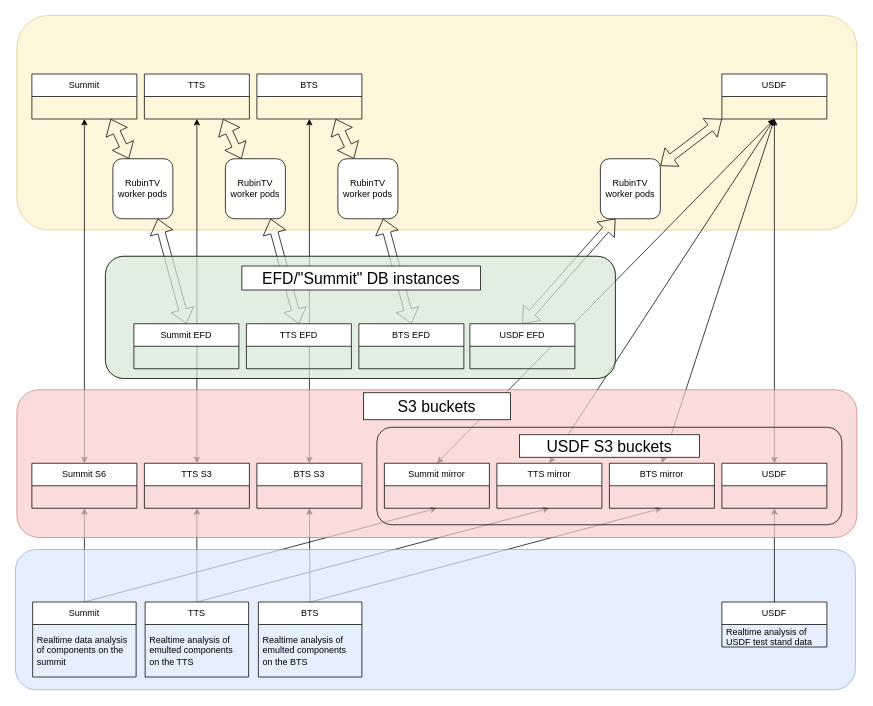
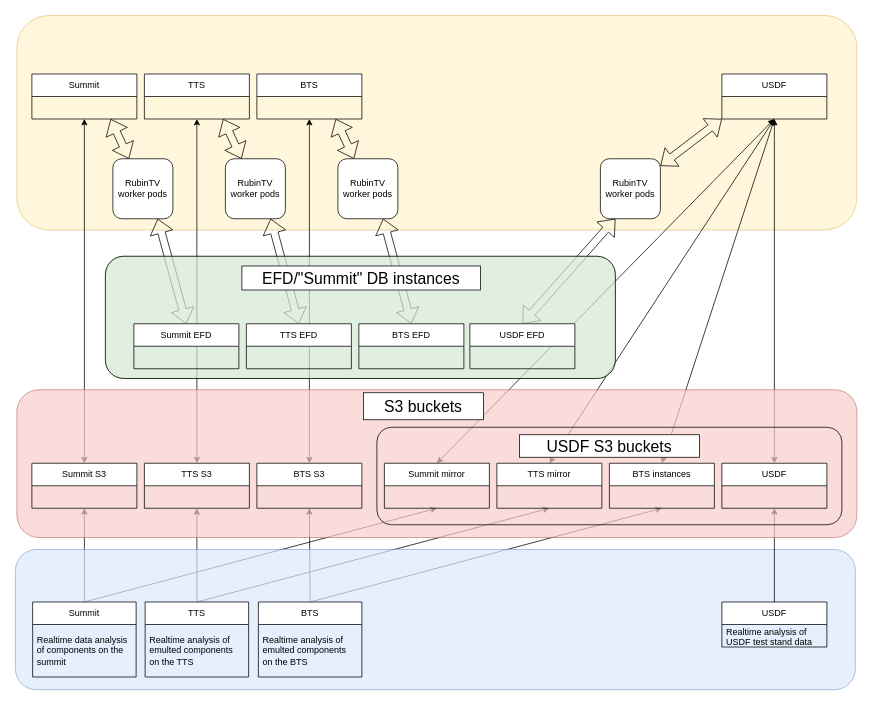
  <mxCell id="0" />
  <mxCell id="1" parent="0" />
  <mxCell id="2" value="" style="rounded=1;whiteSpace=wrap;html=1;fillColor=#fff2cc;strokeColor=#d6b656;opacity=70;" parent="1" vertex="1"><mxGeometry x="22" y="20" width="1120" height="286" as="geometry" /></mxCell>
  <mxCell id="3" value="" style="endArrow=classic;html=1;rounded=0;exitX=0.5;exitY=0;exitDx=0;exitDy=0;entryX=0.5;entryY=1;entryDx=0;entryDy=0;startArrow=classic;startFill=1;" parent="1" source="30" target="61" edge="1"><mxGeometry width="50" height="50" relative="1" as="geometry"><mxPoint x="-40" y="639" as="sourcePoint" /><mxPoint x="10" y="589" as="targetPoint" /></mxGeometry></mxCell>
  <mxCell id="4" value="" style="endArrow=classic;html=1;rounded=0;exitX=0.5;exitY=0;exitDx=0;exitDy=0;entryX=0.5;entryY=1;entryDx=0;entryDy=0;startArrow=classic;startFill=1;" parent="1" source="29" target="60" edge="1"><mxGeometry width="50" height="50" relative="1" as="geometry"><mxPoint x="122" y="627" as="sourcePoint" /><mxPoint x="262" y="-3" as="targetPoint" /></mxGeometry></mxCell>
  <mxCell id="5" value="" style="endArrow=classic;html=1;rounded=0;exitX=0.5;exitY=0;exitDx=0;exitDy=0;entryX=0.5;entryY=1;entryDx=0;entryDy=0;startArrow=classic;startFill=1;" parent="1" source="31" target="62" edge="1"><mxGeometry width="50" height="50" relative="1" as="geometry"><mxPoint x="272" y="627" as="sourcePoint" /><mxPoint x="412" y="-33" as="targetPoint" /></mxGeometry></mxCell>
  <mxCell id="6" value="" style="endArrow=classic;html=1;rounded=0;exitX=0.5;exitY=0;exitDx=0;exitDy=0;entryX=0.5;entryY=1;entryDx=0;entryDy=0;" parent="1" source="17" target="30" edge="1"><mxGeometry width="50" height="50" relative="1" as="geometry"><mxPoint x="690" y="632" as="sourcePoint" /><mxPoint x="112" y="660" as="targetPoint" /></mxGeometry></mxCell>
  <mxCell id="7" value="" style="endArrow=classic;html=1;rounded=0;entryX=0.5;entryY=1;entryDx=0;entryDy=0;exitX=0.5;exitY=0;exitDx=0;exitDy=0;" parent="1" source="17" target="47" edge="1"><mxGeometry width="50" height="50" relative="1" as="geometry"><mxPoint x="690" y="632" as="sourcePoint" /><mxPoint x="581.72" y="659.94" as="targetPoint" /></mxGeometry></mxCell>
  <mxCell id="8" value="" style="endArrow=classic;html=1;rounded=0;exitX=0.5;exitY=0;exitDx=0;exitDy=0;entryX=0.5;entryY=1;entryDx=0;entryDy=0;" parent="1" source="19" target="29" edge="1"><mxGeometry width="50" height="50" relative="1" as="geometry"><mxPoint x="362" y="802" as="sourcePoint" /><mxPoint x="261.904" y="660" as="targetPoint" /></mxGeometry></mxCell>
  <mxCell id="9" value="" style="endArrow=classic;html=1;rounded=0;exitX=0.5;exitY=0;exitDx=0;exitDy=0;entryX=0.5;entryY=1;entryDx=0;entryDy=0;" parent="1" source="19" target="48" edge="1"><mxGeometry width="50" height="50" relative="1" as="geometry"><mxPoint x="440" y="802" as="sourcePoint" /><mxPoint x="731.86" y="659.94" as="targetPoint" /></mxGeometry></mxCell>
  <mxCell id="10" value="" style="endArrow=classic;html=1;rounded=0;exitX=0.5;exitY=0;exitDx=0;exitDy=0;entryX=0.5;entryY=1;entryDx=0;entryDy=0;" parent="1" source="21" target="31" edge="1"><mxGeometry width="50" height="50" relative="1" as="geometry"><mxPoint x="445" y="812" as="sourcePoint" /><mxPoint x="409.06" y="660" as="targetPoint" /></mxGeometry></mxCell>
  <mxCell id="11" value="" style="endArrow=classic;html=1;rounded=0;exitX=0.5;exitY=0;exitDx=0;exitDy=0;entryX=0.5;entryY=1;entryDx=0;entryDy=0;" parent="1" source="21" target="50" edge="1"><mxGeometry width="50" height="50" relative="1" as="geometry"><mxPoint x="581" y="812" as="sourcePoint" /><mxPoint x="882.14" y="659.94" as="targetPoint" /></mxGeometry></mxCell>
  <mxCell id="12" value="" style="endArrow=classic;html=1;rounded=0;exitX=0.5;exitY=0;exitDx=0;exitDy=0;startArrow=classic;startFill=1;entryX=0.5;entryY=1;entryDx=0;entryDy=0;" parent="1" source="49" target="63" edge="1"><mxGeometry width="50" height="50" relative="1" as="geometry"><mxPoint x="1032" y="609" as="sourcePoint" /><mxPoint x="1032" y="-33" as="targetPoint" /></mxGeometry></mxCell>
  <mxCell id="13" value="" style="endArrow=classic;html=1;rounded=0;exitX=0.5;exitY=0;exitDx=0;exitDy=0;startArrow=classic;startFill=1;entryX=0.5;entryY=1;entryDx=0;entryDy=0;" parent="1" source="50" target="63" edge="1"><mxGeometry width="50" height="50" relative="1" as="geometry"><mxPoint x="1032" y="609" as="sourcePoint" /><mxPoint x="1028.617" y="-33" as="targetPoint" /></mxGeometry></mxCell>
  <mxCell id="14" value="" style="endArrow=classic;html=1;rounded=0;exitX=0.5;exitY=0;exitDx=0;exitDy=0;startArrow=classic;startFill=1;entryX=0.5;entryY=1;entryDx=0;entryDy=0;" parent="1" source="48" target="63" edge="1"><mxGeometry width="50" height="50" relative="1" as="geometry"><mxPoint x="1032" y="609" as="sourcePoint" /><mxPoint x="1025.233" y="-33" as="targetPoint" /></mxGeometry></mxCell>
  <mxCell id="15" value="" style="endArrow=classic;html=1;rounded=0;exitX=0.5;exitY=0;exitDx=0;exitDy=0;startArrow=classic;startFill=1;entryX=0.5;entryY=1;entryDx=0;entryDy=0;" parent="1" source="47" target="63" edge="1"><mxGeometry width="50" height="50" relative="1" as="geometry"><mxPoint x="690" y="479" as="sourcePoint" /><mxPoint x="1021.85" y="-33" as="targetPoint" /></mxGeometry></mxCell>
  <mxCell id="16" value="" style="rounded=1;whiteSpace=wrap;html=1;fillColor=#dae8fc;strokeColor=#6c8ebf;opacity=70;" parent="1" vertex="1"><mxGeometry x="20" y="732" width="1120" height="187" as="geometry" /></mxCell>
  <mxCell id="17" value="Summit" style="swimlane;fontStyle=0;childLayout=stackLayout;horizontal=1;startSize=30;horizontalStack=0;resizeParent=1;resizeParentMax=0;resizeLast=0;collapsible=1;marginBottom=0;whiteSpace=wrap;html=1;" parent="1" vertex="1"><mxGeometry x="43" y="802" width="138" height="100" as="geometry" /></mxCell>
  <mxCell id="18" value="Realtime data analysis of components on the summit" style="text;strokeColor=none;fillColor=none;align=left;verticalAlign=middle;spacingLeft=4;spacingRight=4;overflow=hidden;points=[[0,0.5],[1,0.5]];portConstraint=eastwest;rotatable=0;whiteSpace=wrap;html=1;" parent="17" vertex="1"><mxGeometry y="30" width="138" height="70" as="geometry" /></mxCell>
  <mxCell id="19" value="TTS" style="swimlane;fontStyle=0;childLayout=stackLayout;horizontal=1;startSize=30;horizontalStack=0;resizeParent=1;resizeParentMax=0;resizeLast=0;collapsible=1;marginBottom=0;whiteSpace=wrap;html=1;" parent="1" vertex="1"><mxGeometry x="193" y="802" width="138" height="100" as="geometry" /></mxCell>
  <mxCell id="20" value="Realtime analysis of emulted components on the TTS" style="text;strokeColor=none;fillColor=none;align=left;verticalAlign=middle;spacingLeft=4;spacingRight=4;overflow=hidden;points=[[0,0.5],[1,0.5]];portConstraint=eastwest;rotatable=0;whiteSpace=wrap;html=1;" parent="19" vertex="1"><mxGeometry y="30" width="138" height="70" as="geometry" /></mxCell>
  <mxCell id="21" value="BTS" style="swimlane;fontStyle=0;childLayout=stackLayout;horizontal=1;startSize=30;horizontalStack=0;resizeParent=1;resizeParentMax=0;resizeLast=0;collapsible=1;marginBottom=0;whiteSpace=wrap;html=1;" parent="1" vertex="1"><mxGeometry x="344" y="802" width="138" height="100" as="geometry" /></mxCell>
  <mxCell id="22" value="Realtime analysis of emulted components on the BTS" style="text;strokeColor=none;fillColor=none;align=left;verticalAlign=middle;spacingLeft=4;spacingRight=4;overflow=hidden;points=[[0,0.5],[1,0.5]];portConstraint=eastwest;rotatable=0;whiteSpace=wrap;html=1;" parent="21" vertex="1"><mxGeometry y="30" width="138" height="70" as="geometry" /></mxCell>
  <mxCell id="23" value="USDF" style="swimlane;fontStyle=0;childLayout=stackLayout;horizontal=1;startSize=30;horizontalStack=0;resizeParent=1;resizeParentMax=0;resizeLast=0;collapsible=1;marginBottom=0;whiteSpace=wrap;html=1;" parent="1" vertex="1"><mxGeometry x="962" y="802" width="140" height="60" as="geometry" /></mxCell>
  <mxCell id="24" value="Realtime analysis of USDF test stand data" style="text;strokeColor=none;fillColor=none;align=left;verticalAlign=middle;spacingLeft=4;spacingRight=4;overflow=hidden;points=[[0,0.5],[1,0.5]];portConstraint=eastwest;rotatable=0;whiteSpace=wrap;html=1;" parent="23" vertex="1"><mxGeometry y="30" width="140" height="30" as="geometry" /></mxCell>
  <mxCell id="25" value="" style="endArrow=classic;html=1;rounded=0;exitX=0.5;exitY=0;exitDx=0;exitDy=0;entryX=0.5;entryY=1;entryDx=0;entryDy=0;" parent="1" source="23" target="49" edge="1"><mxGeometry width="50" height="50" relative="1" as="geometry"><mxPoint x="450" y="812" as="sourcePoint" /><mxPoint x="1032" y="660" as="targetPoint" /></mxGeometry></mxCell>
  <mxCell id="26" value="" style="rounded=1;whiteSpace=wrap;html=1;fillColor=#f8cecc;strokeColor=#b85450;opacity=70;" parent="1" vertex="1"><mxGeometry x="22" y="519" width="1120" height="197" as="geometry" /></mxCell>
- <mxCell id="27" value="&lt;font style=&quot;font-size: 21px;&quot;&gt;S3 buckets&lt;br&gt;&lt;/font&gt;" style="text;html=1;strokeColor=default;fillColor=default;align=center;verticalAlign=middle;whiteSpace=wrap;rounded=0;" parent="1" vertex="1"><mxGeometry x="484" y="523" width="196" height="36" as="geometry" /></mxCell>
+ <mxCell id="27" value="&lt;font style=&quot;font-size: 21px;&quot;&gt;S3 buckets&lt;br&gt;&lt;/font&gt;" style="text;html=1;strokeColor=default;fillColor=default;align=center;verticalAlign=middle;whiteSpace=wrap;rounded=0;" parent="1" vertex="1"><mxGeometry x="484" y="523" width="160" height="36" as="geometry" /></mxCell>
  <mxCell id="28" value="" style="group" parent="1" vertex="1" connectable="0"><mxGeometry x="42" y="617" width="440" height="120" as="geometry" /></mxCell>
  <mxCell id="29" value="TTS&amp;nbsp;S3" style="swimlane;fontStyle=0;childLayout=stackLayout;horizontal=1;startSize=30;horizontalStack=0;resizeParent=1;resizeParentMax=0;resizeLast=0;collapsible=1;marginBottom=0;whiteSpace=wrap;html=1;" parent="28" vertex="1"><mxGeometry x="150" width="140" height="60" as="geometry" /></mxCell>
- <mxCell id="30" value="Summit S6" style="swimlane;fontStyle=0;childLayout=stackLayout;horizontal=1;startSize=30;horizontalStack=0;resizeParent=1;resizeParentMax=0;resizeLast=0;collapsible=1;marginBottom=0;whiteSpace=wrap;html=1;" parent="28" vertex="1"><mxGeometry width="140" height="60" as="geometry" /></mxCell>
+ <mxCell id="30" value="Summit S3" style="swimlane;fontStyle=0;childLayout=stackLayout;horizontal=1;startSize=30;horizontalStack=0;resizeParent=1;resizeParentMax=0;resizeLast=0;collapsible=1;marginBottom=0;whiteSpace=wrap;html=1;" parent="28" vertex="1"><mxGeometry width="140" height="60" as="geometry" /></mxCell>
  <mxCell id="31" value="BTS&amp;nbsp;S3" style="swimlane;fontStyle=0;childLayout=stackLayout;horizontal=1;startSize=30;horizontalStack=0;resizeParent=1;resizeParentMax=0;resizeLast=0;collapsible=1;marginBottom=0;whiteSpace=wrap;html=1;" parent="28" vertex="1"><mxGeometry x="300" width="140" height="60" as="geometry" /></mxCell>
  <mxCell id="32" value="" style="shape=flexArrow;endArrow=classic;startArrow=classic;html=1;rounded=0;entryX=0.75;entryY=1;entryDx=0;entryDy=0;" parent="1" source="37" target="61" edge="1"><mxGeometry width="100" height="100" relative="1" as="geometry"><mxPoint x="157" y="212" as="sourcePoint" /><mxPoint x="147" y="99" as="targetPoint" /></mxGeometry></mxCell>
  <mxCell id="33" value="" style="shape=flexArrow;endArrow=classic;startArrow=classic;html=1;rounded=0;entryX=0.75;entryY=1;entryDx=0;entryDy=0;" parent="1" source="39" target="60" edge="1"><mxGeometry width="100" height="100" relative="1" as="geometry"><mxPoint x="-380" y="372" as="sourcePoint" /><mxPoint x="297.56" y="69" as="targetPoint" /></mxGeometry></mxCell>
  <mxCell id="34" value="" style="shape=flexArrow;endArrow=classic;startArrow=classic;html=1;rounded=0;entryX=0.75;entryY=1;entryDx=0;entryDy=0;" parent="1" source="41" target="62" edge="1"><mxGeometry width="100" height="100" relative="1" as="geometry"><mxPoint x="-330" y="441" as="sourcePoint" /><mxPoint x="447.56" y="39" as="targetPoint" /></mxGeometry></mxCell>
  <mxCell id="35" value="" style="shape=flexArrow;endArrow=classic;startArrow=classic;html=1;rounded=0;entryX=0;entryY=1;entryDx=0;entryDy=0;" parent="1" source="43" target="63" edge="1"><mxGeometry width="100" height="100" relative="1" as="geometry"><mxPoint x="-320" y="451" as="sourcePoint" /><mxPoint x="962.28" y="38.97" as="targetPoint" /></mxGeometry></mxCell>
  <mxCell id="36" value="" style="shape=flexArrow;endArrow=classic;startArrow=classic;html=1;rounded=0;exitX=0.5;exitY=0;exitDx=0;exitDy=0;entryX=0.747;entryY=1;entryDx=0;entryDy=0;entryPerimeter=0;" parent="1" source="54" target="37" edge="1"><mxGeometry width="100" height="100" relative="1" as="geometry"><mxPoint x="248" y="431" as="sourcePoint" /><mxPoint x="147" y="99" as="targetPoint" /></mxGeometry></mxCell>
  <mxCell id="37" value="RubinTV worker pods" style="rounded=1;whiteSpace=wrap;html=1;" parent="1" vertex="1"><mxGeometry x="150" y="211" width="80" height="80" as="geometry" /></mxCell>
  <mxCell id="38" value="" style="shape=flexArrow;endArrow=classic;startArrow=classic;html=1;rounded=0;exitX=0.5;exitY=0;exitDx=0;exitDy=0;entryX=0.754;entryY=1;entryDx=0;entryDy=0;entryPerimeter=0;" parent="1" source="55" target="39" edge="1"><mxGeometry width="100" height="100" relative="1" as="geometry"><mxPoint x="398" y="431" as="sourcePoint" /><mxPoint x="298" y="99" as="targetPoint" /></mxGeometry></mxCell>
  <mxCell id="39" value="RubinTV worker pods" style="rounded=1;whiteSpace=wrap;html=1;" parent="1" vertex="1"><mxGeometry x="300" y="211" width="80" height="80" as="geometry" /></mxCell>
  <mxCell id="40" value="" style="shape=flexArrow;endArrow=classic;startArrow=classic;html=1;rounded=0;exitX=0.5;exitY=0;exitDx=0;exitDy=0;entryX=0.754;entryY=1;entryDx=0;entryDy=0;entryPerimeter=0;" parent="1" source="56" target="41" edge="1"><mxGeometry width="100" height="100" relative="1" as="geometry"><mxPoint x="548" y="431" as="sourcePoint" /><mxPoint x="448" y="99" as="targetPoint" /></mxGeometry></mxCell>
  <mxCell id="41" value="RubinTV worker pods" style="rounded=1;whiteSpace=wrap;html=1;" parent="1" vertex="1"><mxGeometry x="450" y="211" width="80" height="80" as="geometry" /></mxCell>
  <mxCell id="42" value="" style="shape=flexArrow;endArrow=classic;startArrow=classic;html=1;rounded=0;exitX=0.5;exitY=0;exitDx=0;exitDy=0;entryX=0.25;entryY=1;entryDx=0;entryDy=0;" parent="1" source="57" target="43" edge="1"><mxGeometry width="100" height="100" relative="1" as="geometry"><mxPoint x="696" y="431" as="sourcePoint" /><mxPoint x="962" y="99" as="targetPoint" /></mxGeometry></mxCell>
  <mxCell id="43" value="RubinTV worker pods" style="rounded=1;whiteSpace=wrap;html=1;" parent="1" vertex="1"><mxGeometry x="800" y="211" width="80" height="80" as="geometry" /></mxCell>
  <mxCell id="44" value="" style="group;fillColor=#d5e8d4;strokeColor=#82b366;rounded=1;opacity=70;container=0;" parent="1" vertex="1" connectable="0"><mxGeometry x="140" y="341" width="680" height="163" as="geometry" /></mxCell>
  <mxCell id="45" value="" style="rounded=1;whiteSpace=wrap;html=1;fillColor=none;" parent="1" vertex="1"><mxGeometry x="502" y="569" width="620" height="130" as="geometry" /></mxCell>
  <mxCell id="46" value="" style="group" parent="1" vertex="1" connectable="0"><mxGeometry x="512" y="617" width="590" height="120" as="geometry" /></mxCell>
  <mxCell id="47" value="Summit mirror" style="swimlane;fontStyle=0;childLayout=stackLayout;horizontal=1;startSize=30;horizontalStack=0;resizeParent=1;resizeParentMax=0;resizeLast=0;collapsible=1;marginBottom=0;whiteSpace=wrap;html=1;" parent="46" vertex="1"><mxGeometry width="140" height="60" as="geometry" /></mxCell>
  <mxCell id="48" value="TTS mirror" style="swimlane;fontStyle=0;childLayout=stackLayout;horizontal=1;startSize=30;horizontalStack=0;resizeParent=1;resizeParentMax=0;resizeLast=0;collapsible=1;marginBottom=0;whiteSpace=wrap;html=1;" parent="46" vertex="1"><mxGeometry x="150" width="140" height="60" as="geometry" /></mxCell>
  <mxCell id="49" value="USDF&lt;br&gt;" style="swimlane;fontStyle=0;childLayout=stackLayout;horizontal=1;startSize=30;horizontalStack=0;resizeParent=1;resizeParentMax=0;resizeLast=0;collapsible=1;marginBottom=0;whiteSpace=wrap;html=1;" parent="46" vertex="1"><mxGeometry x="450" width="140" height="60" as="geometry" /></mxCell>
- <mxCell id="50" value="BTS mirror" style="swimlane;fontStyle=0;childLayout=stackLayout;horizontal=1;startSize=30;horizontalStack=0;resizeParent=1;resizeParentMax=0;resizeLast=0;collapsible=1;marginBottom=0;whiteSpace=wrap;html=1;" parent="46" vertex="1"><mxGeometry x="300" width="140" height="60" as="geometry" /></mxCell>
+ <mxCell id="50" value="BTS instances" style="swimlane;fontStyle=0;childLayout=stackLayout;horizontal=1;startSize=30;horizontalStack=0;resizeParent=1;resizeParentMax=0;resizeLast=0;collapsible=1;marginBottom=0;whiteSpace=wrap;html=1;" parent="46" vertex="1"><mxGeometry x="300" width="140" height="60" as="geometry" /></mxCell>
  <mxCell id="51" value="&lt;font style=&quot;font-size: 21px;&quot;&gt;USDF S3 buckets&lt;br&gt;&lt;/font&gt;" style="text;html=1;strokeColor=default;fillColor=#FFFFFF;align=center;verticalAlign=middle;whiteSpace=wrap;rounded=0;" parent="1" vertex="1"><mxGeometry x="692" y="579" width="240" height="30" as="geometry" /></mxCell>
  <mxCell id="52" value="" style="rounded=1;whiteSpace=wrap;html=1;fillColor=none;" parent="1" vertex="1"><mxGeometry x="140" y="341" width="680" height="163" as="geometry" /></mxCell>
  <mxCell id="53" value="" style="group" parent="1" vertex="1" connectable="0"><mxGeometry x="178" y="359" width="588" height="120" as="geometry" /></mxCell>
  <mxCell id="54" value="Summit EFD" style="swimlane;fontStyle=0;childLayout=stackLayout;horizontal=1;startSize=30;horizontalStack=0;resizeParent=1;resizeParentMax=0;resizeLast=0;collapsible=1;marginBottom=0;whiteSpace=wrap;html=1;" parent="53" vertex="1"><mxGeometry y="72" width="140" height="60" as="geometry" /></mxCell>
  <mxCell id="55" value="TTS EFD" style="swimlane;fontStyle=0;childLayout=stackLayout;horizontal=1;startSize=30;horizontalStack=0;resizeParent=1;resizeParentMax=0;resizeLast=0;collapsible=1;marginBottom=0;whiteSpace=wrap;html=1;" parent="53" vertex="1"><mxGeometry x="150" y="72" width="140" height="60" as="geometry" /></mxCell>
  <mxCell id="56" value="BTS EFD" style="swimlane;fontStyle=0;childLayout=stackLayout;horizontal=1;startSize=30;horizontalStack=0;resizeParent=1;resizeParentMax=0;resizeLast=0;collapsible=1;marginBottom=0;whiteSpace=wrap;html=1;" parent="53" vertex="1"><mxGeometry x="300" y="72" width="140" height="60" as="geometry" /></mxCell>
  <mxCell id="57" value="USDF EFD" style="swimlane;fontStyle=0;childLayout=stackLayout;horizontal=1;startSize=30;horizontalStack=0;resizeParent=1;resizeParentMax=0;resizeLast=0;collapsible=1;marginBottom=0;whiteSpace=wrap;html=1;" parent="53" vertex="1"><mxGeometry x="448" y="72" width="140" height="60" as="geometry" /></mxCell>
  <mxCell id="58" value="&lt;font style=&quot;font-size: 21px;&quot;&gt;EFD/&quot;Summit&quot; DB instances&lt;br&gt;&lt;/font&gt;" style="text;html=1;strokeColor=default;fillColor=default;align=center;verticalAlign=middle;whiteSpace=wrap;rounded=0;" parent="1" vertex="1"><mxGeometry x="322" y="354" width="318" height="32" as="geometry" /></mxCell>
  <mxCell id="59" value="" style="group" parent="1" vertex="1" connectable="0"><mxGeometry x="42" y="98" width="440" height="120" as="geometry" /></mxCell>
  <mxCell id="60" value="TTS" style="swimlane;fontStyle=0;childLayout=stackLayout;horizontal=1;startSize=30;horizontalStack=0;resizeParent=1;resizeParentMax=0;resizeLast=0;collapsible=1;marginBottom=0;whiteSpace=wrap;html=1;" parent="59" vertex="1"><mxGeometry x="150" width="140" height="60" as="geometry" /></mxCell>
  <mxCell id="61" value="Summit" style="swimlane;fontStyle=0;childLayout=stackLayout;horizontal=1;startSize=30;horizontalStack=0;resizeParent=1;resizeParentMax=0;resizeLast=0;collapsible=1;marginBottom=0;whiteSpace=wrap;html=1;" parent="59" vertex="1"><mxGeometry width="140" height="60" as="geometry" /></mxCell>
  <mxCell id="62" value="BTS" style="swimlane;fontStyle=0;childLayout=stackLayout;horizontal=1;startSize=30;horizontalStack=0;resizeParent=1;resizeParentMax=0;resizeLast=0;collapsible=1;marginBottom=0;whiteSpace=wrap;html=1;" parent="59" vertex="1"><mxGeometry x="300" width="140" height="60" as="geometry" /></mxCell>
  <mxCell id="63" value="USDF&lt;br&gt;" style="swimlane;fontStyle=0;childLayout=stackLayout;horizontal=1;startSize=30;horizontalStack=0;resizeParent=1;resizeParentMax=0;resizeLast=0;collapsible=1;marginBottom=0;whiteSpace=wrap;html=1;" parent="1" vertex="1"><mxGeometry x="962" y="98" width="140" height="60" as="geometry" /></mxCell>
